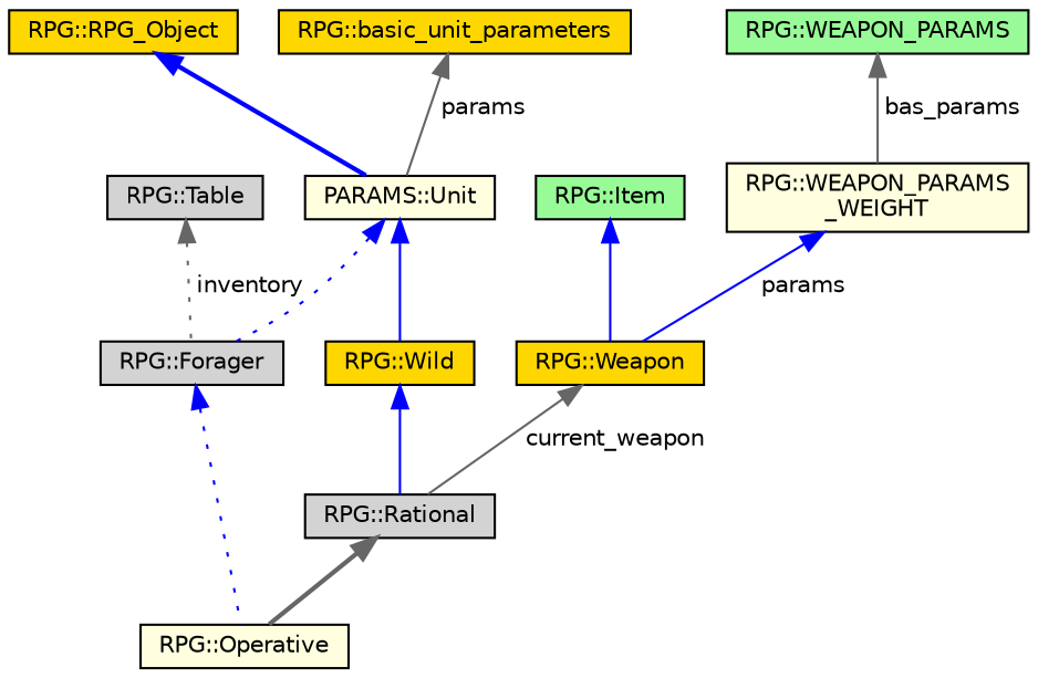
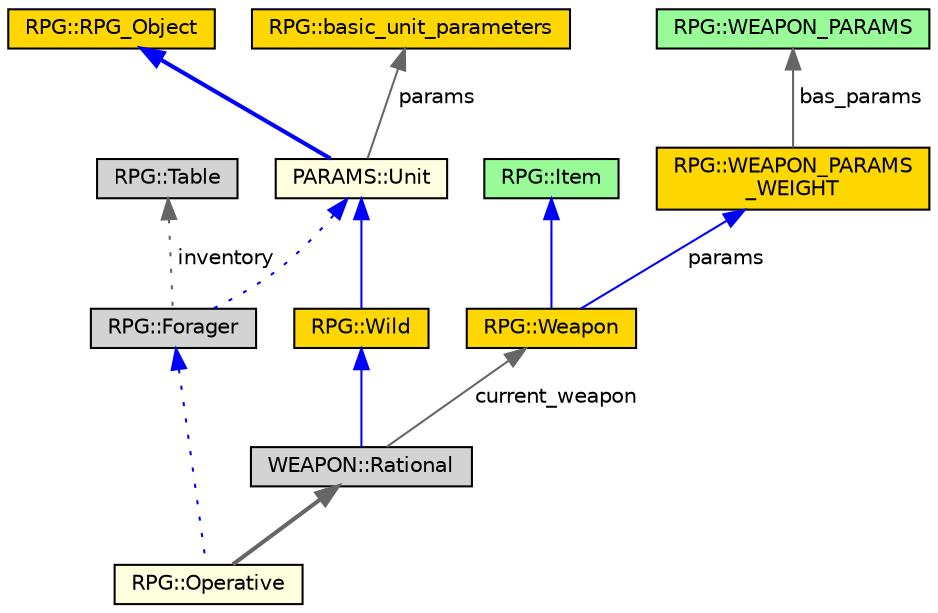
  digraph {
    node [color=black fillcolor=gold fontname=Helvetica fontsize=10 shape=record style=filled]
    edge [color=blue dir=back fontname=Helvetica fontsize=10 labelfontname=Helvetica labelfontsize=10 style=solid]
    n1 [fillcolor=lightyellow fontcolor=black height=0.2 label="RPG::Operative" width=0.4]
-   n2 [fillcolor=lightgrey height=0.2 label="RPG::Rational" width=0.4]
+   n2 [fillcolor=lightgrey height=0.2 label="WEAPON::Rational" width=0.4]
    n3 [height=0.2 label="RPG::Wild" width=0.4]
    n4 [fillcolor=lightyellow height=0.2 label="PARAMS::Unit" width=0.4]
    n5 [fillcolor=lightgrey height=0.2 label="RPG::Forager" width=0.4]
    n6 [height=0.2 label="RPG::RPG_Object" width=0.4]
    n7 [height=0.2 label="RPG::basic_unit_parameters" width=0.4]
    n8 [height=0.2 label="RPG::Weapon" width=0.4]
    n9 [fillcolor=palegreen height=0.2 label="RPG::Item" width=0.4]
-   n10 [fillcolor=lightyellow height=0.2 label="RPG::WEAPON_PARAMS\l_WEIGHT" width=0.4]
+   n10 [height=0.2 label="RPG::WEAPON_PARAMS\l_WEIGHT" width=0.4]
    n11 [fillcolor=palegreen height=0.2 label="RPG::WEAPON_PARAMS" width=0.4]
    n12 [fillcolor=lightgrey height=0.2 label="RPG::Table" width=0.4]
    n2 -> n1 [color=gray40 style=bold]
    n3 -> n2
    n4 -> n3
    n4 -> n5 [style=dotted]
    n5 -> n1 [style=dotted]
    n6 -> n4 [style=bold]
    n7 -> n4 [color=gray40 label=" params"]
    n8 -> n2 [color=gray40 label=" current_weapon"]
    n9 -> n8
    n10 -> n8 [label=" params"]
    n11 -> n10 [color=gray40 label=" bas_params"]
    n12 -> n5 [color=gray40 label=" inventory" style=dotted]
  }
